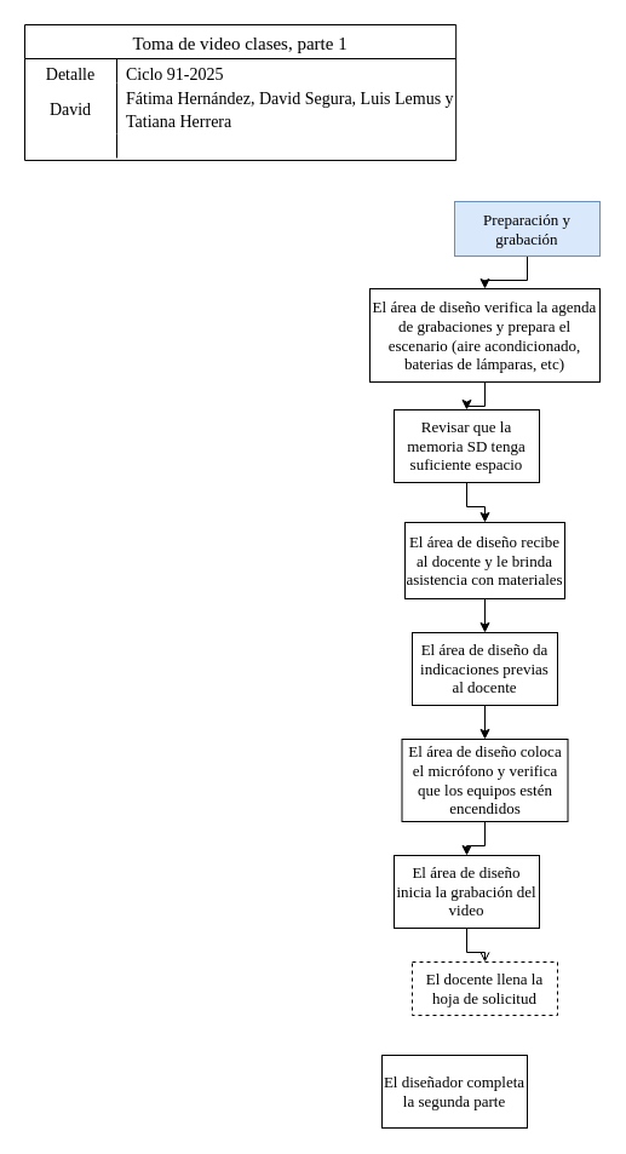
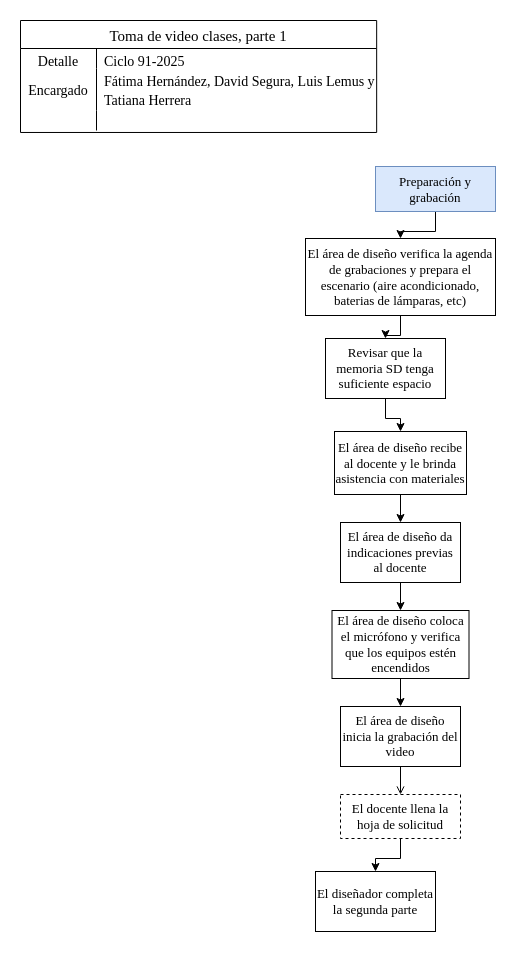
  <mxCell id="0" />
  <mxCell id="1" parent="0" />
  <mxCell id="2" value="Toma de video clases, parte 1" style="shape=table;startSize=28;container=1;collapsible=0;childLayout=tableLayout;fixedRows=1;rowLines=0;fontStyle=0;strokeColor=default;fontSize=15;fontFamily=Times New Roman;" vertex="1" parent="1"><mxGeometry x="20" y="20" width="356.165" height="111.966" as="geometry" /></mxCell>
  <mxCell id="3" value="" style="shape=tableRow;horizontal=0;startSize=0;swimlaneHead=0;swimlaneBody=0;top=0;left=0;bottom=0;right=0;collapsible=0;dropTarget=0;fillColor=none;points=[[0,0.5],[1,0.5]];portConstraint=eastwest;strokeColor=inherit;fontSize=16;fontFamily=Times New Roman;" vertex="1" parent="2"><mxGeometry y="28" width="356.165" height="20" as="geometry" /></mxCell>
  <mxCell id="4" value="&lt;font style=&quot;font-size: 14px;&quot;&gt;Detalle&lt;/font&gt;&lt;div&gt;&lt;br&gt;&lt;/div&gt;" style="shape=partialRectangle;html=1;whiteSpace=wrap;connectable=0;fillColor=none;top=0;left=0;bottom=0;right=0;overflow=hidden;pointerEvents=1;strokeColor=inherit;fontSize=16;fontFamily=Times New Roman;" vertex="1" parent="3"><mxGeometry width="76" height="20" as="geometry"><mxRectangle width="76" height="20" as="alternateBounds" /></mxGeometry></mxCell>
  <mxCell id="5" value="&lt;font style=&quot;font-size: 14px;&quot;&gt;Ciclo 91-2025&lt;/font&gt;" style="shape=partialRectangle;html=1;whiteSpace=wrap;connectable=0;fillColor=none;top=0;left=0;bottom=0;right=0;align=left;spacingLeft=6;overflow=hidden;strokeColor=inherit;fontSize=16;fontFamily=Times New Roman;" vertex="1" parent="3"><mxGeometry x="76" width="280" height="20" as="geometry"><mxRectangle width="280" height="20" as="alternateBounds" /></mxGeometry></mxCell>
  <mxCell id="6" value="" style="shape=tableRow;horizontal=0;startSize=0;swimlaneHead=0;swimlaneBody=0;top=0;left=0;bottom=0;right=0;collapsible=0;dropTarget=0;fillColor=none;points=[[0,0.5],[1,0.5]];portConstraint=eastwest;strokeColor=inherit;fontSize=16;fontFamily=Times New Roman;" vertex="1" parent="2"><mxGeometry y="48" width="356.165" height="42" as="geometry" /></mxCell>
- <mxCell id="7" value="&lt;font style=&quot;font-size: 14px;&quot;&gt;David&lt;/font&gt;" style="shape=partialRectangle;html=1;whiteSpace=wrap;connectable=0;fillColor=none;top=0;left=0;bottom=0;right=0;overflow=hidden;strokeColor=inherit;fontSize=16;fontFamily=Times New Roman;" vertex="1" parent="6"><mxGeometry width="76" height="42" as="geometry"><mxRectangle width="76" height="42" as="alternateBounds" /></mxGeometry></mxCell>
+ <mxCell id="7" value="&lt;font style=&quot;font-size: 14px;&quot;&gt;Encargado&lt;/font&gt;" style="shape=partialRectangle;html=1;whiteSpace=wrap;connectable=0;fillColor=none;top=0;left=0;bottom=0;right=0;overflow=hidden;strokeColor=inherit;fontSize=16;fontFamily=Times New Roman;" vertex="1" parent="6"><mxGeometry width="76" height="42" as="geometry"><mxRectangle width="76" height="42" as="alternateBounds" /></mxGeometry></mxCell>
  <mxCell id="8" value="&lt;span style=&quot;font-size: 14px;&quot;&gt;Fátima Hernández, David Segura, Luis Lemus y Tatiana Herrera&lt;/span&gt;" style="shape=partialRectangle;html=1;whiteSpace=wrap;connectable=0;fillColor=none;top=0;left=0;bottom=0;right=0;align=left;spacingLeft=6;overflow=hidden;strokeColor=inherit;fontSize=16;fontFamily=Times New Roman;" vertex="1" parent="6"><mxGeometry x="76" width="280" height="42" as="geometry"><mxRectangle width="280" height="42" as="alternateBounds" /></mxGeometry></mxCell>
  <mxCell id="9" value="" style="shape=tableRow;horizontal=0;startSize=0;swimlaneHead=0;swimlaneBody=0;top=0;left=0;bottom=0;right=0;collapsible=0;dropTarget=0;fillColor=none;points=[[0,0.5],[1,0.5]];portConstraint=eastwest;strokeColor=inherit;fontSize=16;fontFamily=Times New Roman;" vertex="1" parent="2"><mxGeometry y="90" width="356.165" height="20" as="geometry" /></mxCell>
  <mxCell id="10" value="" style="shape=partialRectangle;html=1;whiteSpace=wrap;connectable=0;fillColor=none;top=0;left=0;bottom=0;right=0;overflow=hidden;strokeColor=inherit;fontSize=16;fontFamily=Times New Roman;" vertex="1" parent="9"><mxGeometry width="76" height="20" as="geometry"><mxRectangle width="76" height="20" as="alternateBounds" /></mxGeometry></mxCell>
  <mxCell id="11" value="" style="shape=partialRectangle;html=1;whiteSpace=wrap;connectable=0;fillColor=none;top=0;left=0;bottom=0;right=0;align=left;spacingLeft=6;overflow=hidden;strokeColor=inherit;fontSize=16;fontFamily=Times New Roman;" vertex="1" parent="9"><mxGeometry x="76" width="280" height="20" as="geometry"><mxRectangle width="280" height="20" as="alternateBounds" /></mxGeometry></mxCell>
  <mxCell id="12" value="" style="edgeStyle=orthogonalEdgeStyle;rounded=0;orthogonalLoop=1;jettySize=auto;html=1;" edge="1" parent="1" source="13" target="15"><mxGeometry relative="1" as="geometry" /></mxCell>
  <mxCell id="13" value="&lt;font&gt;Preparación y grabación&lt;/font&gt;" style="rounded=0;whiteSpace=wrap;html=1;fontFamily=Times New Roman;fontSize=13;fillColor=#dae8fc;strokeColor=#6c8ebf;" vertex="1" parent="1"><mxGeometry x="375" y="166" width="120" height="45" as="geometry" /></mxCell>
  <mxCell id="14" value="" style="edgeStyle=orthogonalEdgeStyle;rounded=0;orthogonalLoop=1;jettySize=auto;html=1;" edge="1" parent="1" source="15" target="17"><mxGeometry relative="1" as="geometry" /></mxCell>
  <mxCell id="15" value="El área de diseño verifica la agenda de grabaciones y prepara el escenario (aire acondicionado, baterias de lámparas, etc)" style="whiteSpace=wrap;html=1;fontSize=13;fontFamily=Times New Roman;rounded=0;" vertex="1" parent="1"><mxGeometry x="305" y="238" width="190" height="77" as="geometry" /></mxCell>
  <mxCell id="16" value="" style="edgeStyle=orthogonalEdgeStyle;rounded=0;orthogonalLoop=1;jettySize=auto;html=1;" edge="1" parent="1" source="17" target="19"><mxGeometry relative="1" as="geometry" /></mxCell>
  <mxCell id="17" value="Revisar que la memoria SD tenga suficiente espacio" style="whiteSpace=wrap;html=1;fontSize=13;fontFamily=Times New Roman;rounded=0;" vertex="1" parent="1"><mxGeometry x="325" y="338" width="120" height="60" as="geometry" /></mxCell>
  <mxCell id="18" value="" style="edgeStyle=orthogonalEdgeStyle;rounded=0;orthogonalLoop=1;jettySize=auto;html=1;" edge="1" parent="1" source="19" target="21"><mxGeometry relative="1" as="geometry" /></mxCell>
  <mxCell id="19" value="El área de diseño recibe al docente y le brinda asistencia con materiales" style="whiteSpace=wrap;html=1;fontSize=13;fontFamily=Times New Roman;rounded=0;" vertex="1" parent="1"><mxGeometry x="334" y="431" width="132" height="63" as="geometry" /></mxCell>
  <mxCell id="20" value="" style="edgeStyle=orthogonalEdgeStyle;rounded=0;orthogonalLoop=1;jettySize=auto;html=1;" edge="1" parent="1" source="21" target="23"><mxGeometry relative="1" as="geometry" /></mxCell>
  <mxCell id="21" value="El área de diseño da indicaciones previas al docente" style="whiteSpace=wrap;html=1;fontSize=13;fontFamily=Times New Roman;rounded=0;" vertex="1" parent="1"><mxGeometry x="340" y="522" width="120" height="60" as="geometry" /></mxCell>
  <mxCell id="22" value="" style="edgeStyle=orthogonalEdgeStyle;rounded=0;orthogonalLoop=1;jettySize=auto;html=1;" edge="1" parent="1" source="23" target="25"><mxGeometry relative="1" as="geometry" /></mxCell>
  <mxCell id="23" value="El área de diseño coloca el micrófono y verifica que los equipos estén encendidos" style="whiteSpace=wrap;html=1;fontSize=13;fontFamily=Times New Roman;rounded=0;" vertex="1" parent="1"><mxGeometry x="331.5" y="610" width="137" height="68" as="geometry" /></mxCell>
  <mxCell id="24" value="" style="edgeStyle=orthogonalEdgeStyle;rounded=0;orthogonalLoop=1;jettySize=auto;html=1;endArrow=open;" edge="1" parent="1" source="25" target="27"><mxGeometry relative="1" as="geometry" /></mxCell>
- <mxCell id="25" value="El área de diseño inicia la grabación del video" style="whiteSpace=wrap;html=1;fontSize=13;fontFamily=Times New Roman;rounded=0;" vertex="1" parent="1"><mxGeometry x="325" y="706" width="120" height="60" as="geometry" /></mxCell>
+ <mxCell id="25" value="El área de diseño inicia la grabación del video" style="whiteSpace=wrap;html=1;fontSize=13;fontFamily=Times New Roman;rounded=0;" vertex="1" parent="1"><mxGeometry x="340" y="706" width="120" height="60" as="geometry" /></mxCell>
+ <mxCell id="26" value="" style="edgeStyle=orthogonalEdgeStyle;rounded=0;orthogonalLoop=1;jettySize=auto;html=1;" edge="1" parent="1" source="27" target="28"><mxGeometry relative="1" as="geometry" /></mxCell>
  <mxCell id="27" value="El docente llena la hoja de solicitud" style="whiteSpace=wrap;html=1;fontSize=13;fontFamily=Times New Roman;rounded=0;dashed=1;" vertex="1" parent="1"><mxGeometry x="340" y="794" width="120" height="44" as="geometry" /></mxCell>
  <mxCell id="28" value="El diseñador completa la segunda parte" style="whiteSpace=wrap;html=1;fontSize=13;fontFamily=Times New Roman;rounded=0;" vertex="1" parent="1"><mxGeometry x="315" y="871" width="120" height="60" as="geometry" /></mxCell>
